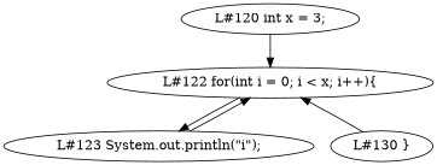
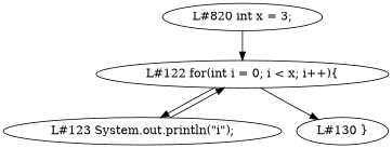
  digraph {
-   n1 [height=0 label="L#120 int x = 3;" width=0]
+   n1 [height=0 label="L#820 int x = 3;" width=0]
    n2 [height=0 label="L#122 for(int i = 0; i < x; i++){" width=0]
    n3 [height=0 label="L#123 System.out.println(\"i\");" width=0]
    n4 [height=0 label="L#130 }" width=0]
    n1 -> n2
    n2 -> n3
-   n4 -> n2
+   n2 -> n4
    n3 -> n2
  }
